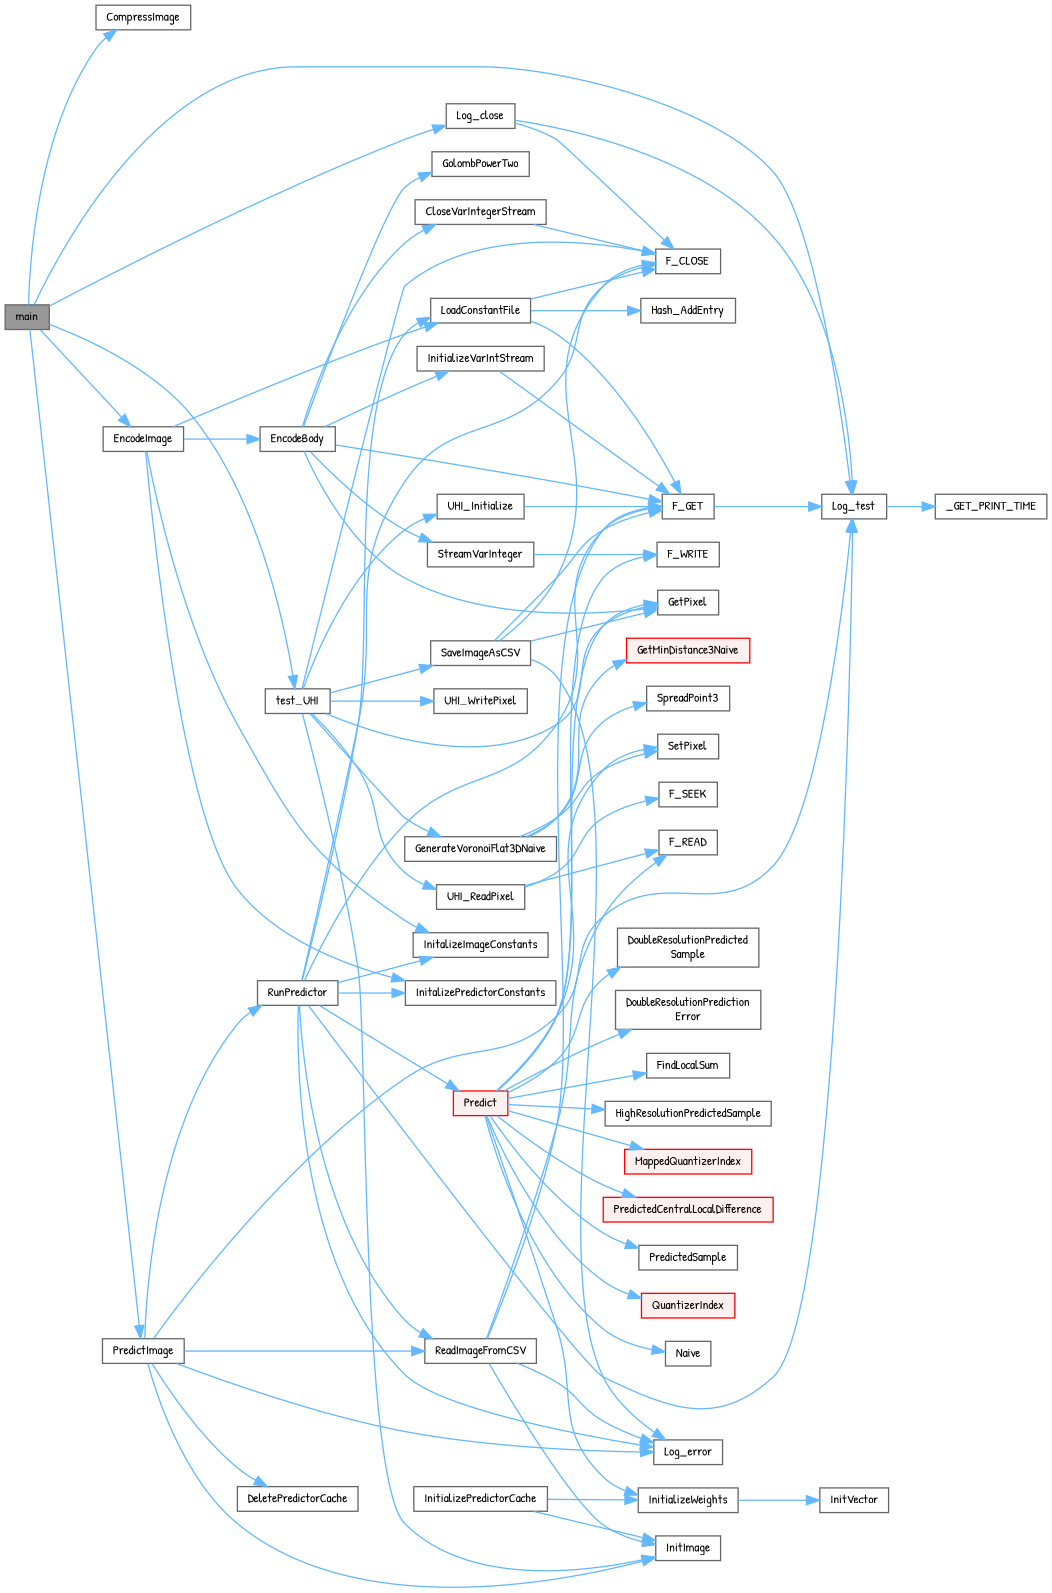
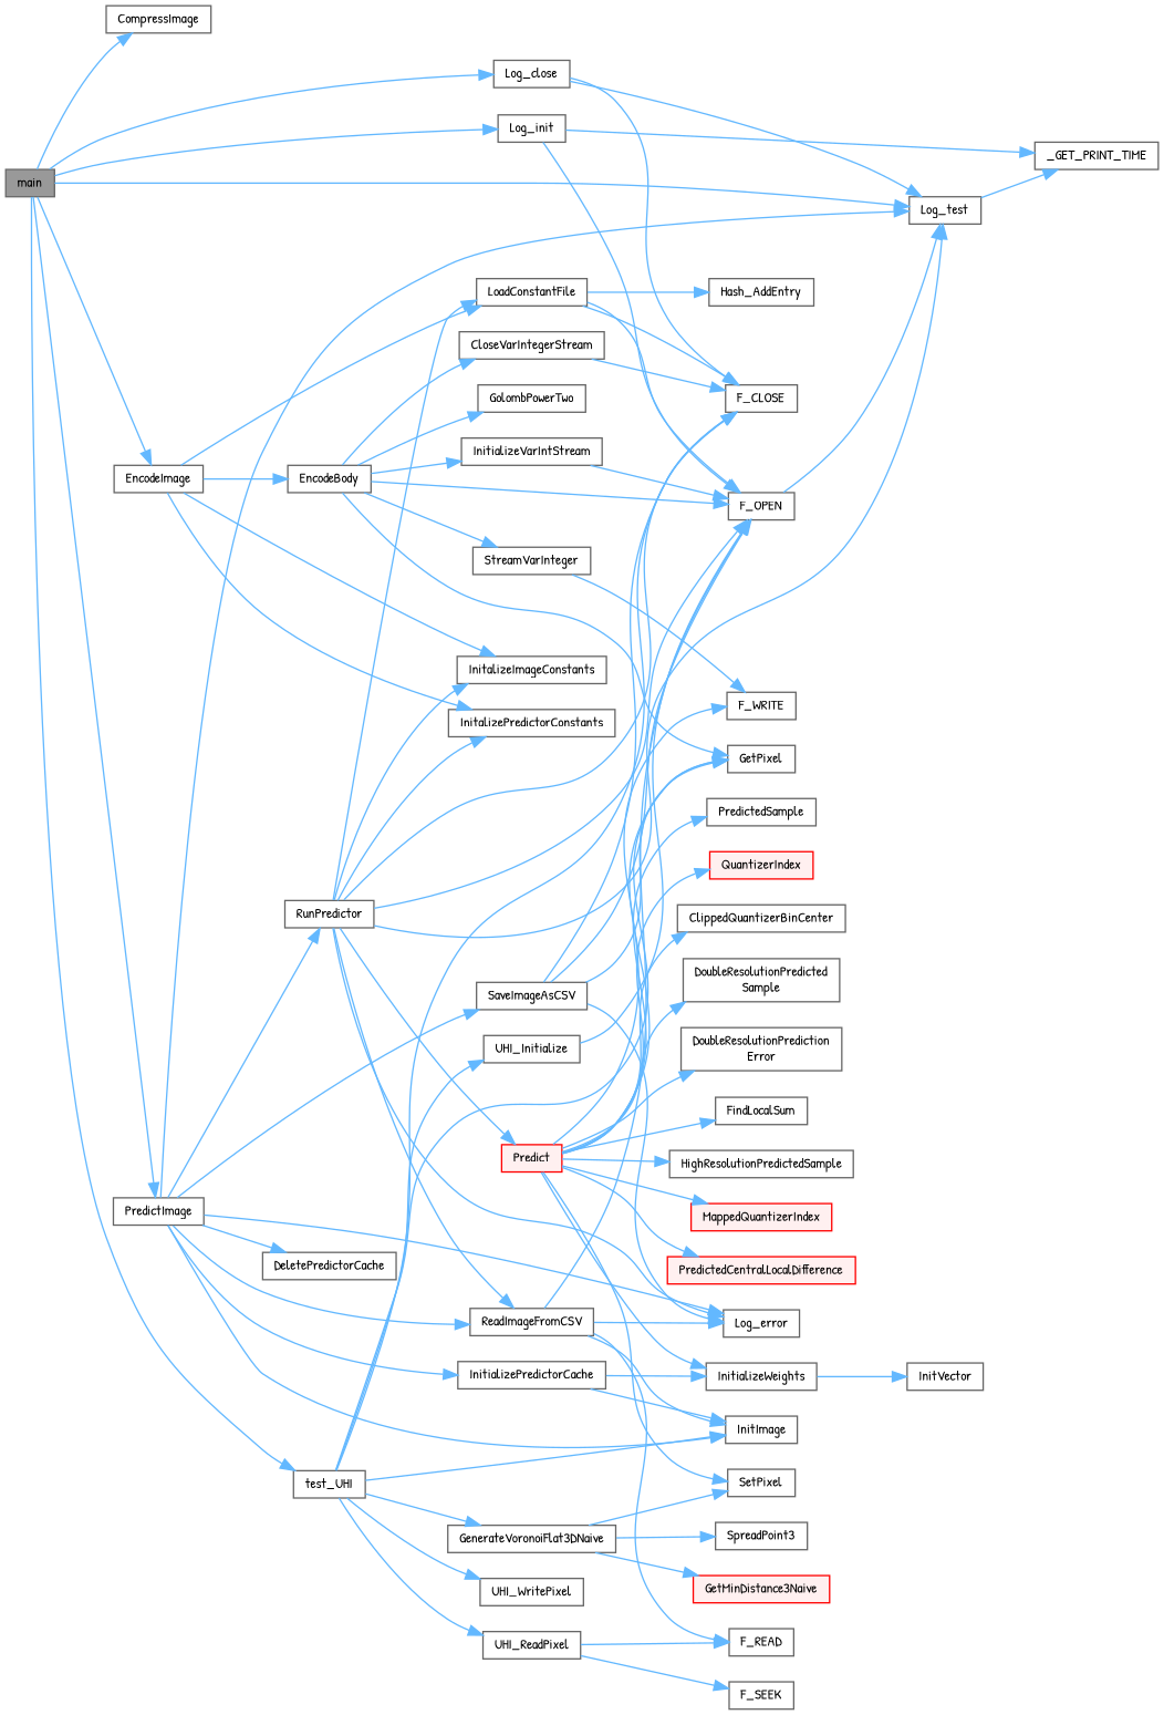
  digraph {
    fontname="Patrick Hand"
    rankdir=LR
    node [color=grey40 fillcolor=white fontname="Patrick Hand" fontsize=10 shape=box style=filled]
    edge [color=steelblue1 fontname="Patrick Hand" fontsize=10 labelfontname=Helvetica labelfontsize=10 style=solid]
    n1 [color=gray40 fillcolor=grey60 fontcolor=black height=0.2 label=main width=0.4]
    n2 [height=0.2 label=CompressImage width=0.4]
    n3 [height=0.2 label=EncodeImage width=0.4]
    n4 [height=0.2 label=Log_test width=0.4]
    n5 [height=0.2 label=Log_close width=0.4]
+   n6 [height=0.2 label=Log_init width=0.4]
    n7 [height=0.2 label=PredictImage width=0.4]
    n8 [height=0.2 label=test_UHI width=0.4]
    n9 [height=0.2 label=EncodeBody width=0.4]
    n10 [height=0.2 label=InitalizeImageConstants width=0.4]
    n11 [height=0.2 label=InitalizePredictorConstants width=0.4]
    n12 [height=0.2 label=LoadConstantFile width=0.4]
    n13 [height=0.2 label=_GET_PRINT_TIME width=0.4]
    n14 [height=0.2 label=F_CLOSE width=0.4]
-   n15 [height=0.2 label=F_GET width=0.4]
+   n15 [height=0.2 label=F_OPEN width=0.4]
    n16 [height=0.2 label=ReadImageFromCSV width=0.4]
    n17 [height=0.2 label=InitImage width=0.4]
    n18 [height=0.2 label=Log_error width=0.4]
    n19 [height=0.2 label=DeletePredictorCache width=0.4]
    n20 [height=0.2 label=InitializePredictorCache width=0.4]
    n21 [height=0.2 label=RunPredictor width=0.4]
    n22 [height=0.2 label=SaveImageAsCSV width=0.4]
    n23 [height=0.2 label=GetPixel width=0.4]
    n24 [height=0.2 label=GenerateVoronoiFlat3DNaive width=0.4]
    n25 [height=0.2 label=UHI_Initialize width=0.4]
    n26 [height=0.2 label=UHI_ReadPixel width=0.4]
    n27 [height=0.2 label=UHI_WritePixel width=0.4]
    n28 [height=0.2 label=CloseVarIntegerStream width=0.4]
    n29 [height=0.2 label=GolombPowerTwo width=0.4]
    n30 [height=0.2 label=InitializeVarIntStream width=0.4]
    n31 [height=0.2 label=StreamVarInteger width=0.4]
    n32 [height=0.2 label=Hash_AddEntry width=0.4]
    n33 [height=0.2 label=F_READ width=0.4]
    n34 [height=0.2 label=F_WRITE width=0.4]
    n35 [height=0.2 label=InitializeWeights width=0.4]
    n36 [color=red fillcolor="#FFF0F0" height=0.2 label=Predict width=0.4]
    n37 [height=0.2 label=InitVector width=0.4]
-   n38 [height=0.2 label=Naive width=0.4]
+   n38 [height=0.2 label=ClippedQuantizerBinCenter width=0.4]
    n39 [height=0.2 label="DoubleResolutionPredicted\lSample" width=0.4]
    n40 [height=0.2 label="DoubleResolutionPrediction\lError" width=0.4]
    n41 [height=0.2 label=FindLocalSum width=0.4]
    n42 [height=0.2 label=HighResolutionPredictedSample width=0.4]
    n43 [color=red fillcolor="#FFF0F0" height=0.2 label=MappedQuantizerIndex width=0.4]
    n44 [color=red fillcolor="#FFF0F0" height=0.2 label=PredictedCentralLocalDifference width=0.4]
    n45 [height=0.2 label=PredictedSample width=0.4]
    n46 [color=red fillcolor="#FFF0F0" height=0.2 label=QuantizerIndex width=0.4]
    n47 [height=0.2 label=SetPixel width=0.4]
    n48 [color=red fillcolor="#FFF0F0" height=0.2 label=GetMinDistance3Naive width=0.4]
    n49 [height=0.2 label=SpreadPoint3 width=0.4]
    n50 [height=0.2 label=F_SEEK width=0.4]
    n1 -> n2
    n1 -> n3
    n1 -> n4
    n1 -> n5
+   n1 -> n6
    n1 -> n7
    n1 -> n8
    n3 -> n9
    n3 -> n10
    n3 -> n11
    n3 -> n12
    n4 -> n13
    n5 -> n4
    n5 -> n14
+   n6 -> n13
+   n6 -> n15
    n7 -> n4
    n7 -> n16
    n7 -> n17
    n7 -> n18
    n7 -> n19
+   n7 -> n20
    n7 -> n21
-   n8 -> n22
+   n7 -> n22
    n8 -> n14
    n8 -> n17
    n8 -> n23
    n8 -> n24
    n8 -> n25
    n8 -> n26
    n8 -> n27
    n9 -> n15
    n9 -> n23
    n9 -> n28
    n9 -> n29
    n9 -> n30
    n9 -> n31
    n12 -> n14
    n12 -> n15
    n12 -> n32
    n15 -> n4
    n16 -> n15
    n16 -> n17
    n16 -> n18
    n16 -> n33
    n20 -> n17
    n20 -> n35
    n21 -> n4
    n21 -> n10
    n21 -> n11
    n21 -> n12
    n21 -> n14
    n21 -> n15
    n21 -> n16
    n21 -> n18
    n21 -> n36
    n22 -> n14
    n22 -> n15
    n22 -> n18
    n22 -> n23
    n24 -> n47
    n24 -> n48
    n24 -> n49
    n25 -> n15
    n26 -> n33
    n26 -> n50
    n28 -> n14
    n30 -> n15
    n31 -> n34
    n35 -> n37
    n36 -> n23
    n36 -> n34
    n36 -> n35
    n36 -> n38
    n36 -> n39
    n36 -> n40
    n36 -> n41
    n36 -> n42
    n36 -> n43
    n36 -> n44
    n36 -> n45
    n36 -> n46
    n36 -> n47
  }
